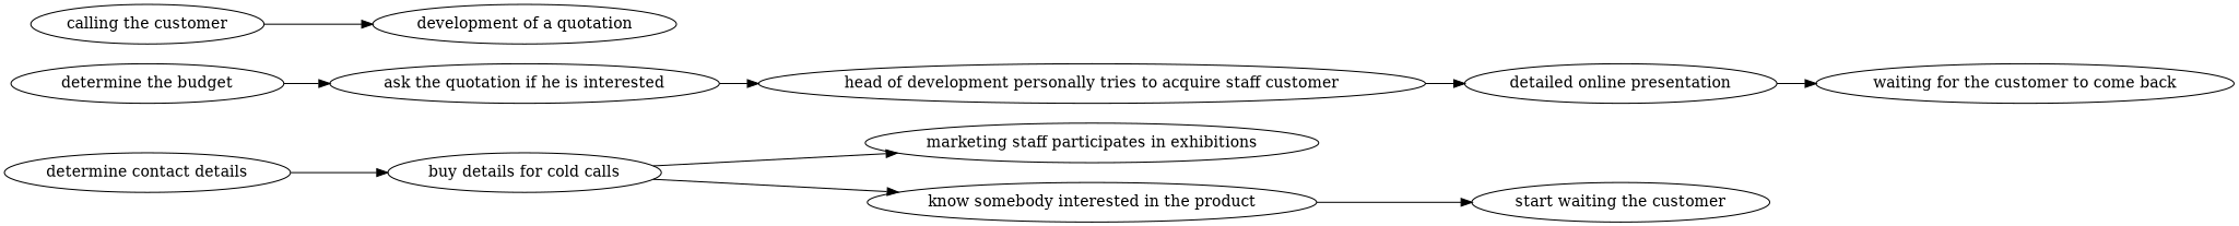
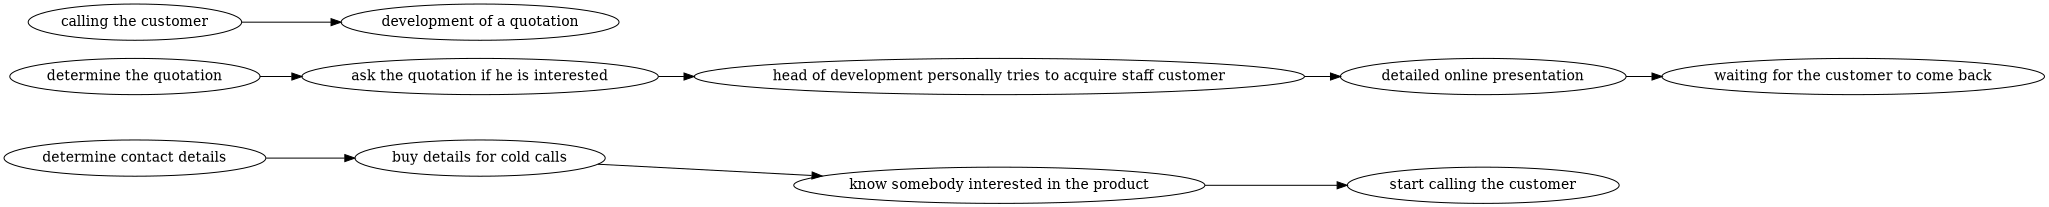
  strict digraph {
    rankdir=LR
    edge [attrs="{'type': 'flow', 'label': 'flow'}"]
    "determine contact details" [attrs="{'type': 'Activity', 'label': 'determine contact details'}"]
    "buy details for cold calls" [attrs="{'type': 'Activity', 'label': 'buy details for cold calls'}"]
-   "marketing staff participates in exhibitions" [attrs="{'type': 'Activity', 'label': 'marketing staff participates in exhibitions'}"]
    "know somebody interested in the product" [attrs="{'type': 'Activity', 'label': 'know somebody interested in the product'}"]
-   "start calling the customer" [attrs="{'type': 'Activity', 'label': 'start calling the customer'}" label="start waiting the customer"]
-   "determine the budget" [attrs="{'type': 'Activity', 'label': 'determine the budget'}"]
+   "start calling the customer" [attrs="{'type': 'Activity', 'label': 'start calling the customer'}"]
+   "determine the budget" [attrs="{'type': 'Activity', 'label': 'determine the budget'}" label="determine the quotation"]
    n7 [attrs="{'type': 'Activity', 'label': 'ask the customer if he is interested'}" label="ask the quotation if he is interested"]
    n8 [attrs="{'type': 'Activity', 'label': 'head of development personally tries to acquire the customer'}" label="head of development personally tries to acquire staff customer"]
    "detailed online presentation" [attrs="{'type': 'Activity', 'label': 'detailed online presentation'}"]
    "waiting for the customer to come back" [attrs="{'type': 'Activity', 'label': 'waiting for the customer to come back'}"]
    "calling the customer" [attrs="{'type': 'Activity', 'label': 'calling the customer'}"]
    n12 [attrs="{'type': 'Activity', 'label': 'creation of a quotation'}" label="development of a quotation"]
    "determine contact details" -> "buy details for cold calls"
-   "buy details for cold calls" -> "marketing staff participates in exhibitions"
    "buy details for cold calls" -> "know somebody interested in the product"
    "know somebody interested in the product" -> "start calling the customer"
    "determine the budget" -> n7
    n7 -> n8
    n8 -> "detailed online presentation"
    "detailed online presentation" -> "waiting for the customer to come back"
    "calling the customer" -> n12
  }
